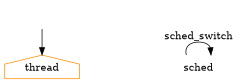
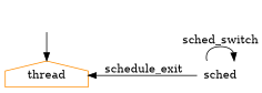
  digraph {
    rankdir=LR
    node [shape=plaintext]
    __init_thread [style=invis]
    n2 [color=red label=sched]
    n3 [color=darkorange label=thread shape=house]
    subgraph sub_1 {
      __init_thread
    }
    subgraph sub_2 {
      n2
    }
    subgraph sub_3 {
      n3
    }
    subgraph sub_4 {
      n3
    }
    subgraph sub_5 {
      rank=min
      __init_thread
      n3
    }
    __init_thread -> n3
    n2 -> n2 [label=sched_switch]
+   n2 -> n3 [label=schedule_exit]
  }
